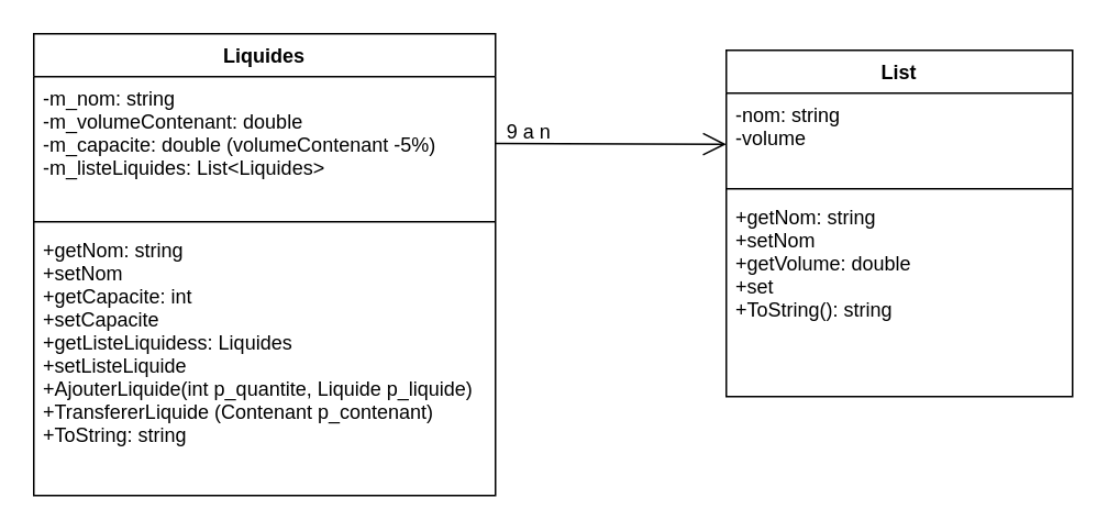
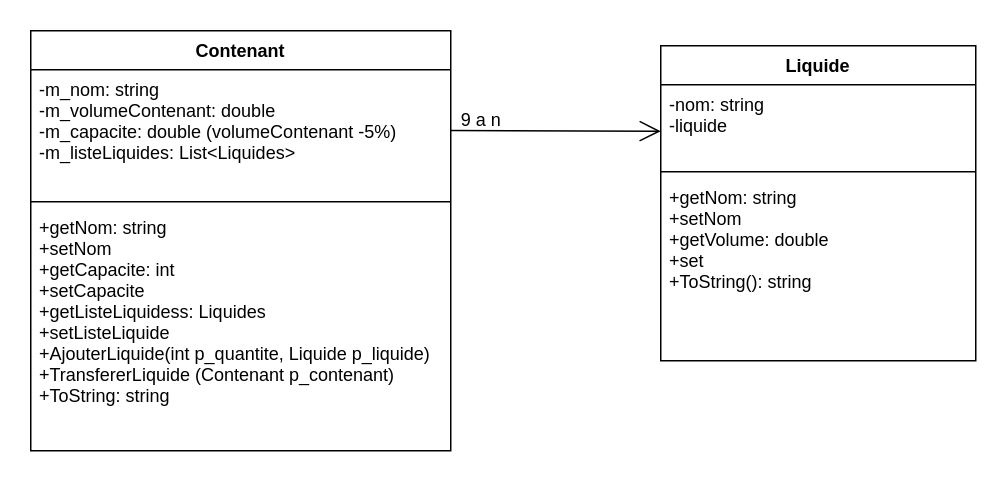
  <mxCell id="0" />
  <mxCell id="1" parent="0" />
- <mxCell id="2" value="Liquides" style="swimlane;fontStyle=1;align=center;verticalAlign=top;childLayout=stackLayout;horizontal=1;startSize=26;horizontalStack=0;resizeParent=1;resizeParentMax=0;resizeLast=0;collapsible=1;marginBottom=0;" vertex="1" parent="1"><mxGeometry x="20" y="20" width="280" height="280" as="geometry" /></mxCell>
+ <mxCell id="2" value="Contenant" style="swimlane;fontStyle=1;align=center;verticalAlign=top;childLayout=stackLayout;horizontal=1;startSize=26;horizontalStack=0;resizeParent=1;resizeParentMax=0;resizeLast=0;collapsible=1;marginBottom=0;" vertex="1" parent="1"><mxGeometry x="20" y="20" width="280" height="280" as="geometry" /></mxCell>
  <mxCell id="3" value="-m_nom: string&#10;-m_volumeContenant: double&#10;-m_capacite: double (volumeContenant -5%)&#10;-m_listeLiquides: List&lt;Liquides&gt;" style="text;strokeColor=none;fillColor=none;align=left;verticalAlign=top;spacingLeft=4;spacingRight=4;overflow=hidden;rotatable=0;points=[[0,0.5],[1,0.5]];portConstraint=eastwest;" vertex="1" parent="2"><mxGeometry y="26" width="280" height="84" as="geometry" /></mxCell>
  <mxCell id="4" value="" style="line;strokeWidth=1;fillColor=none;align=left;verticalAlign=middle;spacingTop=-1;spacingLeft=3;spacingRight=3;rotatable=0;labelPosition=right;points=[];portConstraint=eastwest;strokeColor=inherit;" vertex="1" parent="2"><mxGeometry y="110" width="280" height="8" as="geometry" /></mxCell>
  <mxCell id="5" value="+getNom: string&#10;+setNom&#10;+getCapacite: int&#10;+setCapacite&#10;+getListeLiquidess: Liquides&#10;+setListeLiquide&#10;+AjouterLiquide(int p_quantite, Liquide p_liquide)&#10;+TransfererLiquide (Contenant p_contenant)&#10;+ToString: string&#10;&#10;" style="text;strokeColor=none;fillColor=none;align=left;verticalAlign=top;spacingLeft=4;spacingRight=4;overflow=hidden;rotatable=0;points=[[0,0.5],[1,0.5]];portConstraint=eastwest;" vertex="1" parent="2"><mxGeometry y="118" width="280" height="162" as="geometry" /></mxCell>
- <mxCell id="6" value="List" style="swimlane;fontStyle=1;align=center;verticalAlign=top;childLayout=stackLayout;horizontal=1;startSize=26;horizontalStack=0;resizeParent=1;resizeParentMax=0;resizeLast=0;collapsible=1;marginBottom=0;" vertex="1" parent="1"><mxGeometry x="440" y="30" width="210" height="210" as="geometry" /></mxCell>
- <mxCell id="7" value="-nom: string&#10;-volume" style="text;strokeColor=none;fillColor=none;align=left;verticalAlign=top;spacingLeft=4;spacingRight=4;overflow=hidden;rotatable=0;points=[[0,0.5],[1,0.5]];portConstraint=eastwest;" vertex="1" parent="6"><mxGeometry y="26" width="210" height="54" as="geometry" /></mxCell>
+ <mxCell id="6" value="Liquide" style="swimlane;fontStyle=1;align=center;verticalAlign=top;childLayout=stackLayout;horizontal=1;startSize=26;horizontalStack=0;resizeParent=1;resizeParentMax=0;resizeLast=0;collapsible=1;marginBottom=0;" vertex="1" parent="1"><mxGeometry x="440" y="30" width="210" height="210" as="geometry" /></mxCell>
+ <mxCell id="7" value="-nom: string&#10;-liquide" style="text;strokeColor=none;fillColor=none;align=left;verticalAlign=top;spacingLeft=4;spacingRight=4;overflow=hidden;rotatable=0;points=[[0,0.5],[1,0.5]];portConstraint=eastwest;" vertex="1" parent="6"><mxGeometry y="26" width="210" height="54" as="geometry" /></mxCell>
  <mxCell id="8" value="" style="line;strokeWidth=1;fillColor=none;align=left;verticalAlign=middle;spacingTop=-1;spacingLeft=3;spacingRight=3;rotatable=0;labelPosition=right;points=[];portConstraint=eastwest;strokeColor=inherit;" vertex="1" parent="6"><mxGeometry y="80" width="210" height="8" as="geometry" /></mxCell>
  <mxCell id="9" value="+getNom: string&#10;+setNom&#10;+getVolume: double&#10;+set&#10;+ToString(): string" style="text;strokeColor=none;fillColor=none;align=left;verticalAlign=top;spacingLeft=4;spacingRight=4;overflow=hidden;rotatable=0;points=[[0,0.5],[1,0.5]];portConstraint=eastwest;" vertex="1" parent="6"><mxGeometry y="88" width="210" height="122" as="geometry" /></mxCell>
  <mxCell id="10" value="" style="endArrow=open;endFill=1;endSize=12;html=1;" edge="1" parent="1"><mxGeometry width="160" relative="1" as="geometry"><mxPoint x="300" y="86.5" as="sourcePoint" /><mxPoint x="440" y="87" as="targetPoint" /></mxGeometry></mxCell>
  <mxCell id="11" value="9 a n&lt;br&gt;" style="text;html=1;align=center;verticalAlign=middle;resizable=0;points=[];autosize=1;strokeColor=none;fillColor=none;" vertex="1" parent="1"><mxGeometry x="295" y="65" width="50" height="30" as="geometry" /></mxCell>
